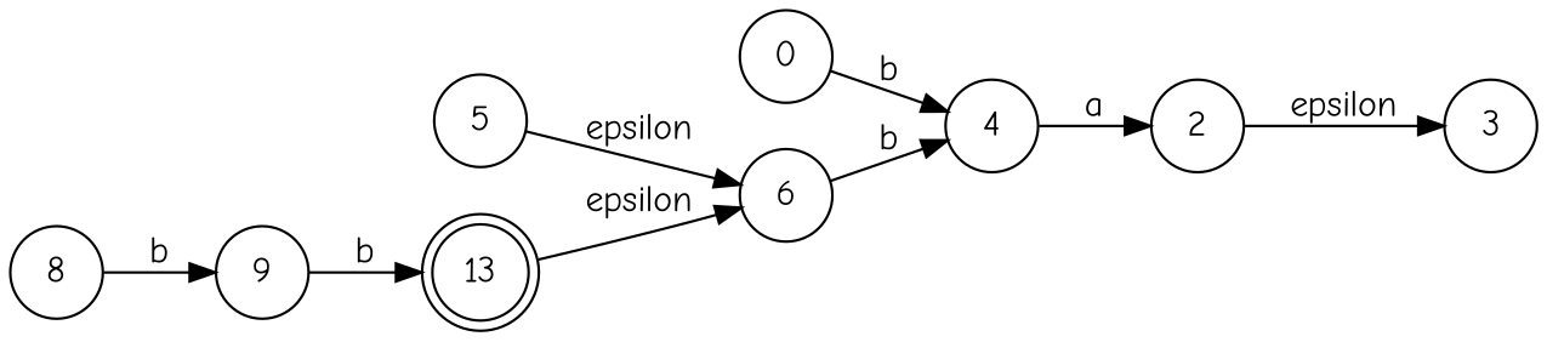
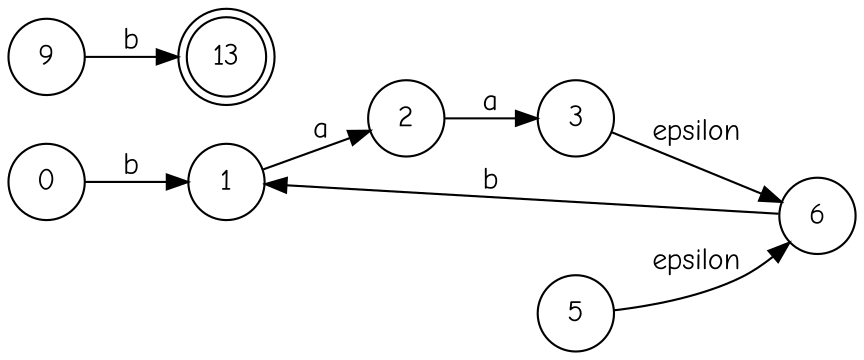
  digraph {
    fontname="Comic Neue"
    rankdir=LR
    node [fontname="Comic Neue" shape=circle]
    edge [fontname="Comic Neue"]
    n1 [label=0]
-   n2 [label=4]
+   n2 [label=1]
    n3 [label=2]
    n4 [label=3]
    n5 [label=6]
    n6 [label=5]
-   n7 [label=8]
    n8 [label=9]
    n9 [label=13 shape=doublecircle]
    n1 -> n2 [label=b]
    n2 -> n3 [label=a]
-   n3 -> n4 [label=epsilon]
-   n9 -> n5 [label=epsilon]
+   n3 -> n4 [label=a]
+   n4 -> n5 [label=epsilon]
    n5 -> n2 [label=b]
    n6 -> n5 [label=epsilon]
-   n7 -> n8 [label=b]
    n8 -> n9 [label=b]
  }
